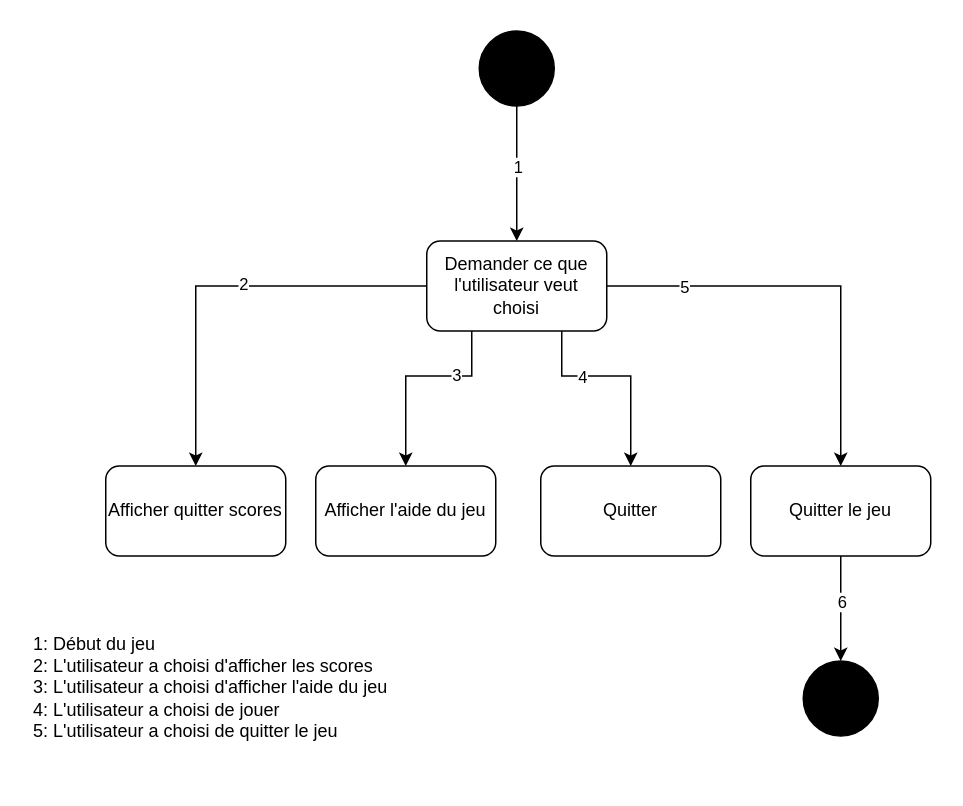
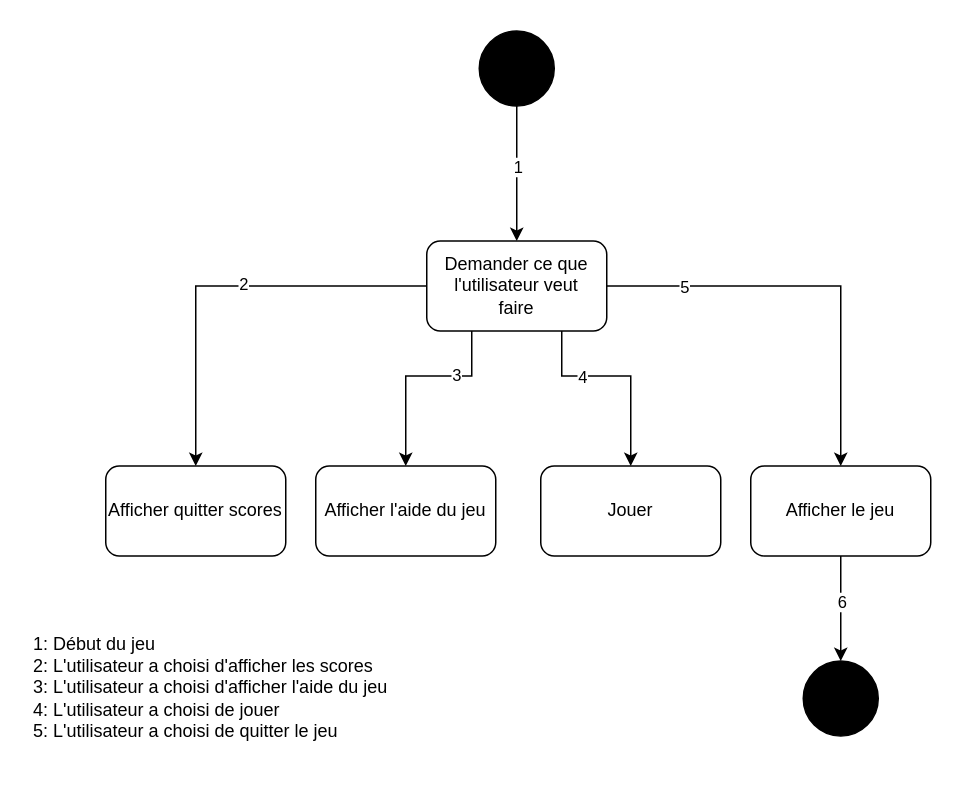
  <mxCell id="0" />
  <mxCell id="1" parent="0" />
  <mxCell id="2" value="" style="ellipse;whiteSpace=wrap;html=1;aspect=fixed;fillColor=#000000;" parent="1" vertex="1"><mxGeometry x="319" y="20" width="50" height="50" as="geometry" /></mxCell>
  <mxCell id="3" value="" style="endArrow=classic;html=1;rounded=0;exitX=0.5;exitY=1;exitDx=0;exitDy=0;entryX=0.5;entryY=0;entryDx=0;entryDy=0;" parent="1" source="2" target="5" edge="1"><mxGeometry width="50" height="50" relative="1" as="geometry"><mxPoint x="350" y="80" as="sourcePoint" /><mxPoint x="370" y="330" as="targetPoint" /></mxGeometry></mxCell>
  <mxCell id="4" value="1" style="edgeLabel;html=1;align=center;verticalAlign=middle;resizable=0;points=[];" parent="3" vertex="1" connectable="0"><mxGeometry x="-0.356" y="2" relative="1" as="geometry"><mxPoint x="-2" y="11" as="offset" /></mxGeometry></mxCell>
- <mxCell id="5" value="Demander ce que&lt;br&gt;l'utilisateur veut&lt;br&gt;choisi" style="rounded=1;whiteSpace=wrap;html=1;fillColor=#FFFFFF;" parent="1" vertex="1"><mxGeometry x="284" y="160" width="120" height="60" as="geometry" /></mxCell>
+ <mxCell id="5" value="Demander ce que&lt;br&gt;l'utilisateur veut&lt;br&gt;faire" style="rounded=1;whiteSpace=wrap;html=1;fillColor=#FFFFFF;" parent="1" vertex="1"><mxGeometry x="284" y="160" width="120" height="60" as="geometry" /></mxCell>
  <mxCell id="6" value="Afficher quitter scores" style="rounded=1;whiteSpace=wrap;html=1;fillColor=#FFFFFF;" parent="1" vertex="1"><mxGeometry x="70" y="310" width="120" height="60" as="geometry" /></mxCell>
- <mxCell id="7" value="Quitter le jeu" style="rounded=1;whiteSpace=wrap;html=1;fillColor=#FFFFFF;" parent="1" vertex="1"><mxGeometry x="500" y="310" width="120" height="60" as="geometry" /></mxCell>
- <mxCell id="8" value="Quitter" style="rounded=1;whiteSpace=wrap;html=1;fillColor=#FFFFFF;" parent="1" vertex="1"><mxGeometry x="360" y="310" width="120" height="60" as="geometry" /></mxCell>
+ <mxCell id="7" value="Afficher le jeu" style="rounded=1;whiteSpace=wrap;html=1;fillColor=#FFFFFF;" parent="1" vertex="1"><mxGeometry x="500" y="310" width="120" height="60" as="geometry" /></mxCell>
+ <mxCell id="8" value="Jouer" style="rounded=1;whiteSpace=wrap;html=1;fillColor=#FFFFFF;" parent="1" vertex="1"><mxGeometry x="360" y="310" width="120" height="60" as="geometry" /></mxCell>
  <mxCell id="9" value="" style="endArrow=classic;html=1;rounded=0;exitX=0;exitY=0.5;exitDx=0;exitDy=0;entryX=0.5;entryY=0;entryDx=0;entryDy=0;" parent="1" source="5" target="6" edge="1"><mxGeometry width="50" height="50" relative="1" as="geometry"><mxPoint x="320" y="360" as="sourcePoint" /><mxPoint x="370" y="310" as="targetPoint" /><Array as="points"><mxPoint x="130" y="190" /></Array></mxGeometry></mxCell>
  <mxCell id="10" value="2" style="edgeLabel;html=1;align=center;verticalAlign=middle;resizable=0;points=[];" parent="9" vertex="1" connectable="0"><mxGeometry x="-0.102" y="-2" relative="1" as="geometry"><mxPoint as="offset" /></mxGeometry></mxCell>
  <mxCell id="11" value="Afficher l'aide du jeu" style="rounded=1;whiteSpace=wrap;html=1;fillColor=#FFFFFF;" parent="1" vertex="1"><mxGeometry x="210" y="310" width="120" height="60" as="geometry" /></mxCell>
  <mxCell id="12" value="" style="endArrow=classic;html=1;rounded=0;exitX=1;exitY=0.5;exitDx=0;exitDy=0;entryX=0.5;entryY=0;entryDx=0;entryDy=0;" parent="1" source="5" target="7" edge="1"><mxGeometry width="50" height="50" relative="1" as="geometry"><mxPoint x="320" y="390" as="sourcePoint" /><mxPoint x="370" y="340" as="targetPoint" /><Array as="points"><mxPoint x="560" y="190" /></Array></mxGeometry></mxCell>
  <mxCell id="13" value="5" style="edgeLabel;html=1;align=center;verticalAlign=middle;resizable=0;points=[];" parent="12" vertex="1" connectable="0"><mxGeometry x="-0.628" y="-4" relative="1" as="geometry"><mxPoint y="-4" as="offset" /></mxGeometry></mxCell>
  <mxCell id="14" value="" style="endArrow=classic;html=1;rounded=0;exitX=0.25;exitY=1;exitDx=0;exitDy=0;entryX=0.5;entryY=0;entryDx=0;entryDy=0;" parent="1" source="5" target="11" edge="1"><mxGeometry width="50" height="50" relative="1" as="geometry"><mxPoint x="320" y="390" as="sourcePoint" /><mxPoint x="370" y="340" as="targetPoint" /><Array as="points"><mxPoint x="314" y="250" /><mxPoint x="270" y="250" /></Array></mxGeometry></mxCell>
  <mxCell id="15" value="3" style="edgeLabel;html=1;align=center;verticalAlign=middle;resizable=0;points=[];" parent="14" vertex="1" connectable="0"><mxGeometry x="-0.388" y="-1" relative="1" as="geometry"><mxPoint as="offset" /></mxGeometry></mxCell>
  <mxCell id="16" value="" style="endArrow=classic;html=1;rounded=0;exitX=0.75;exitY=1;exitDx=0;exitDy=0;entryX=0.5;entryY=0;entryDx=0;entryDy=0;" parent="1" source="5" target="8" edge="1"><mxGeometry width="50" height="50" relative="1" as="geometry"><mxPoint x="320" y="390" as="sourcePoint" /><mxPoint x="370" y="340" as="targetPoint" /><Array as="points"><mxPoint x="374" y="250" /><mxPoint x="420" y="250" /></Array></mxGeometry></mxCell>
  <mxCell id="17" value="4" style="edgeLabel;html=1;align=center;verticalAlign=middle;resizable=0;points=[];" parent="16" vertex="1" connectable="0"><mxGeometry x="-0.368" relative="1" as="geometry"><mxPoint as="offset" /></mxGeometry></mxCell>
  <mxCell id="18" value="" style="endArrow=classic;html=1;rounded=0;exitX=0.5;exitY=1;exitDx=0;exitDy=0;entryX=0.5;entryY=0;entryDx=0;entryDy=0;" parent="1" source="7" target="20" edge="1"><mxGeometry width="50" height="50" relative="1" as="geometry"><mxPoint x="320" y="390" as="sourcePoint" /><mxPoint x="560" y="440" as="targetPoint" /></mxGeometry></mxCell>
  <mxCell id="19" value="6" style="edgeLabel;html=1;align=center;verticalAlign=middle;resizable=0;points=[];" vertex="1" connectable="0" parent="18"><mxGeometry x="-0.486" y="1" relative="1" as="geometry"><mxPoint x="-1" y="12" as="offset" /></mxGeometry></mxCell>
  <mxCell id="20" value="" style="ellipse;whiteSpace=wrap;html=1;aspect=fixed;fillColor=#000000;" parent="1" vertex="1"><mxGeometry x="535" y="440" width="50" height="50" as="geometry" /></mxCell>
  <mxCell id="21" value="1: Début du jeu&lt;br&gt;2: L'utilisateur a choisi d'afficher les scores&lt;br&gt;3: L'utilisateur a choisi d'afficher l'aide du jeu&lt;br&gt;4: L'utilisateur a choisi de jouer&lt;br&gt;5: L'utilisateur a choisi de quitter le jeu&lt;br&gt;&amp;nbsp;" style="text;html=1;strokeColor=none;fillColor=none;align=left;verticalAlign=middle;whiteSpace=wrap;rounded=0;" vertex="1" parent="1"><mxGeometry x="20" y="415" width="290" height="100" as="geometry" /></mxCell>
